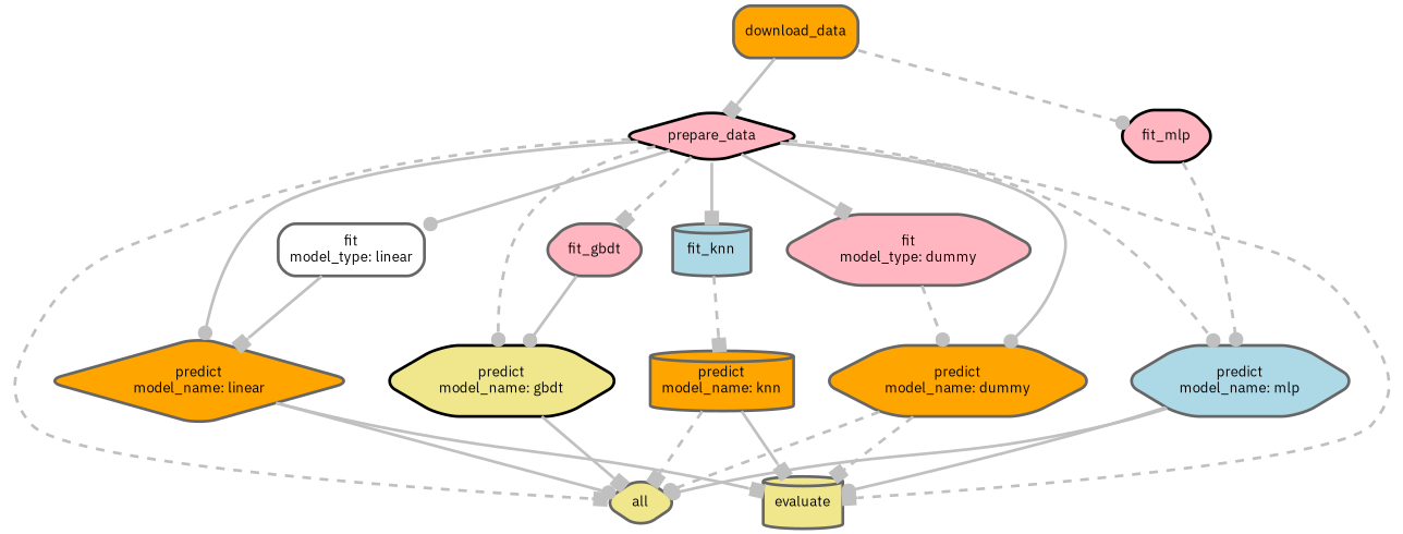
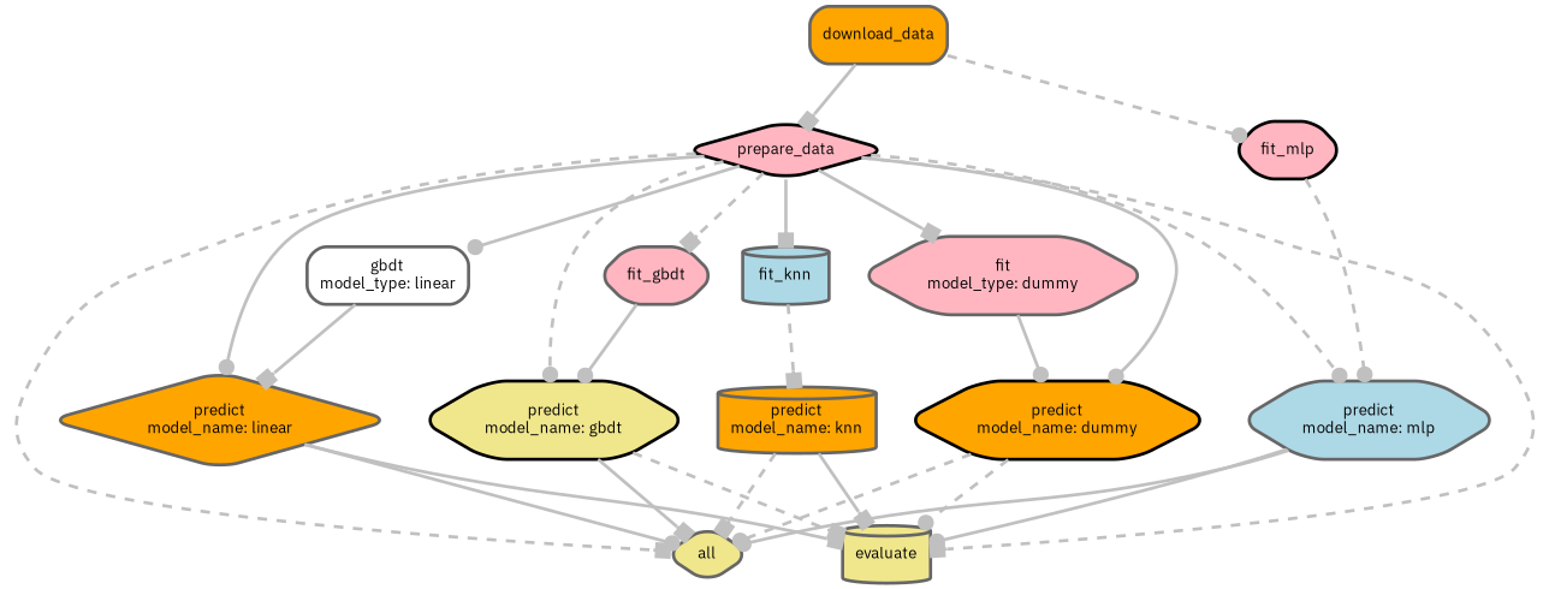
  digraph {
    bgcolor=white
    fontname="IBM Plex Sans"
    node [color=gray40 fillcolor=lightpink fontname="IBM Plex Sans" fontsize=10 penwidth=2 shape=hexagon style="rounded,filled"]
    edge [arrowhead=box color=grey fontname="IBM Plex Sans" penwidth=2 style=solid]
    n1 [fillcolor=khaki label=all shape=diamond]
    n2 [color=black label=prepare_data shape=diamond]
-   n3 [fillcolor=orange label="predict\nmodel_name: dummy"]
+   n3 [color=black fillcolor=orange label="predict\nmodel_name: dummy"]
    n4 [label="fit\nmodel_type: dummy"]
    n5 [fillcolor=orange label="predict\nmodel_name: linear" shape=diamond]
-   n6 [fillcolor=white label="fit\nmodel_type: linear" shape=box]
+   n6 [fillcolor=white label="gbdt\nmodel_type: linear" shape=box]
    n7 [fillcolor=lightblue label="predict\nmodel_name: mlp"]
    n8 [fillcolor=lightblue label=fit_knn shape=cylinder]
    n9 [color=black fillcolor=khaki label="predict\nmodel_name: gbdt"]
    n10 [label=fit_gbdt]
    n11 [fillcolor=khaki label=evaluate shape=cylinder]
    n12 [color=black label=fit_mlp]
    n13 [fillcolor=orange label="predict\nmodel_name: knn" shape=cylinder]
    n14 [fillcolor=orange label=download_data shape=box]
    n2 -> n1 [style=dashed]
    n2 -> n3 [arrowhead=dot]
    n2 -> n4
    n2 -> n5 [arrowhead=dot]
    n2 -> n6 [arrowhead=dot]
    n2 -> n7 [arrowhead=dot style=dashed]
    n2 -> n8
    n2 -> n9 [arrowhead=dot style=dashed]
    n2 -> n10 [style=dashed]
    n2 -> n11 [style=dashed]
    n3 -> n1 [arrowhead=dot style=dashed]
-   n3 -> n11 [style=dashed]
-   n4 -> n3 [arrowhead=dot style=dashed]
+   n3 -> n11 [arrowhead=dot style=dashed]
+   n4 -> n3 [arrowhead=dot]
    n5 -> n1 [arrowhead=dot]
    n5 -> n11
    n6 -> n5
    n7 -> n1 [arrowhead=dot]
    n7 -> n11 [arrowhead=dot]
    n8 -> n13 [style=dashed]
    n9 -> n1
+   n9 -> n11 [style=dashed]
    n10 -> n9 [arrowhead=dot]
    n12 -> n7 [arrowhead=dot style=dashed]
    n13 -> n1 [style=dashed]
    n13 -> n11
    n14 -> n2
    n14 -> n12 [arrowhead=dot style=dashed]
  }
